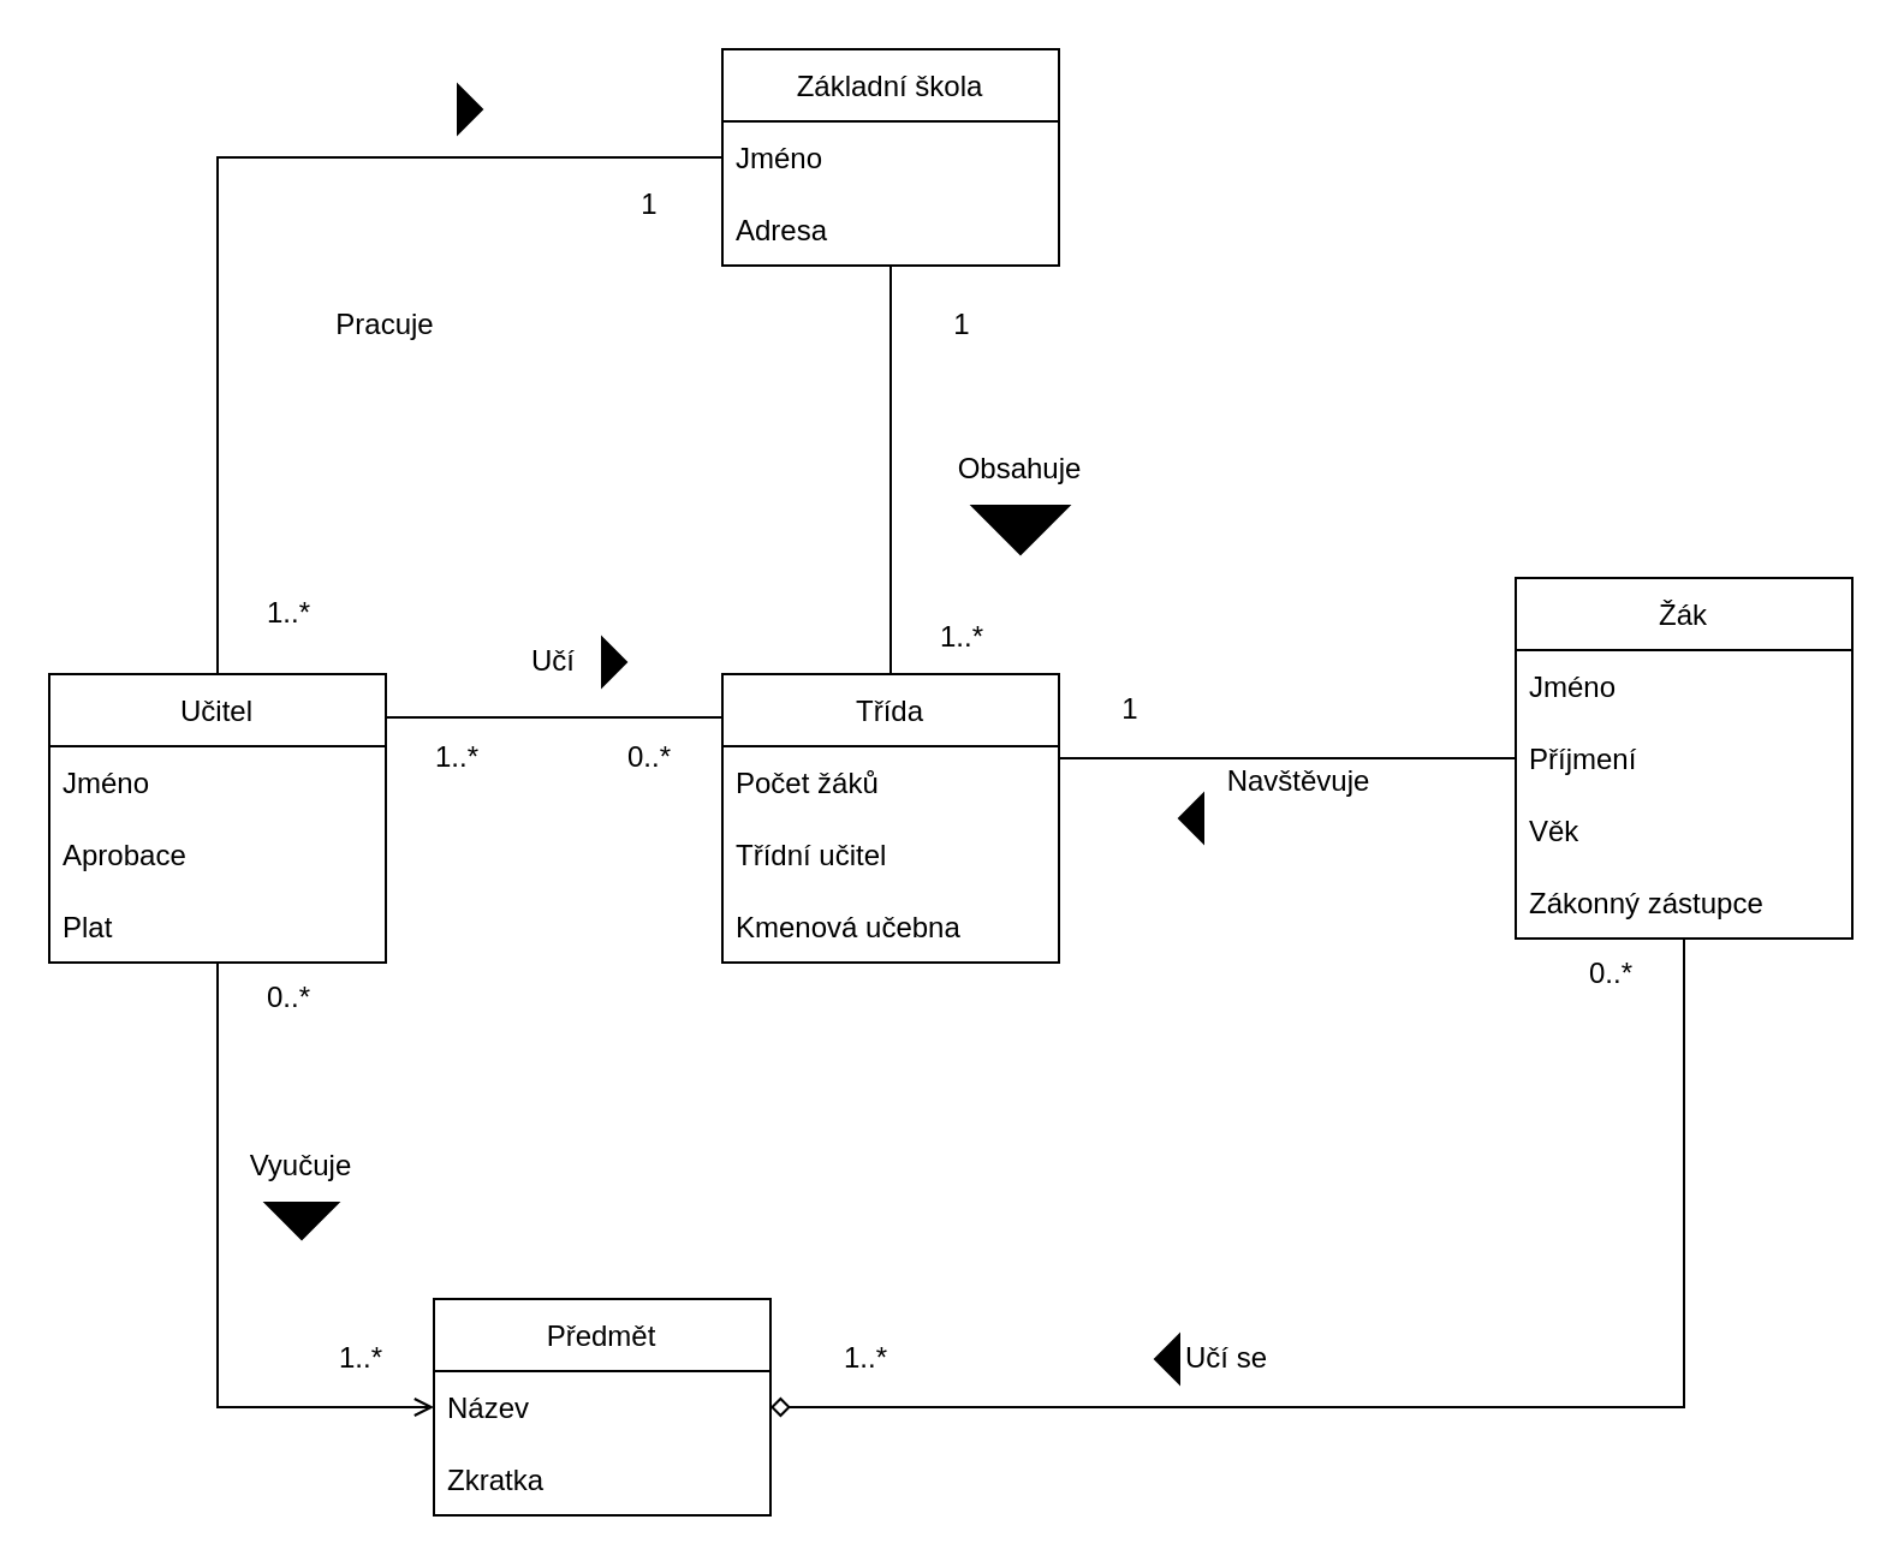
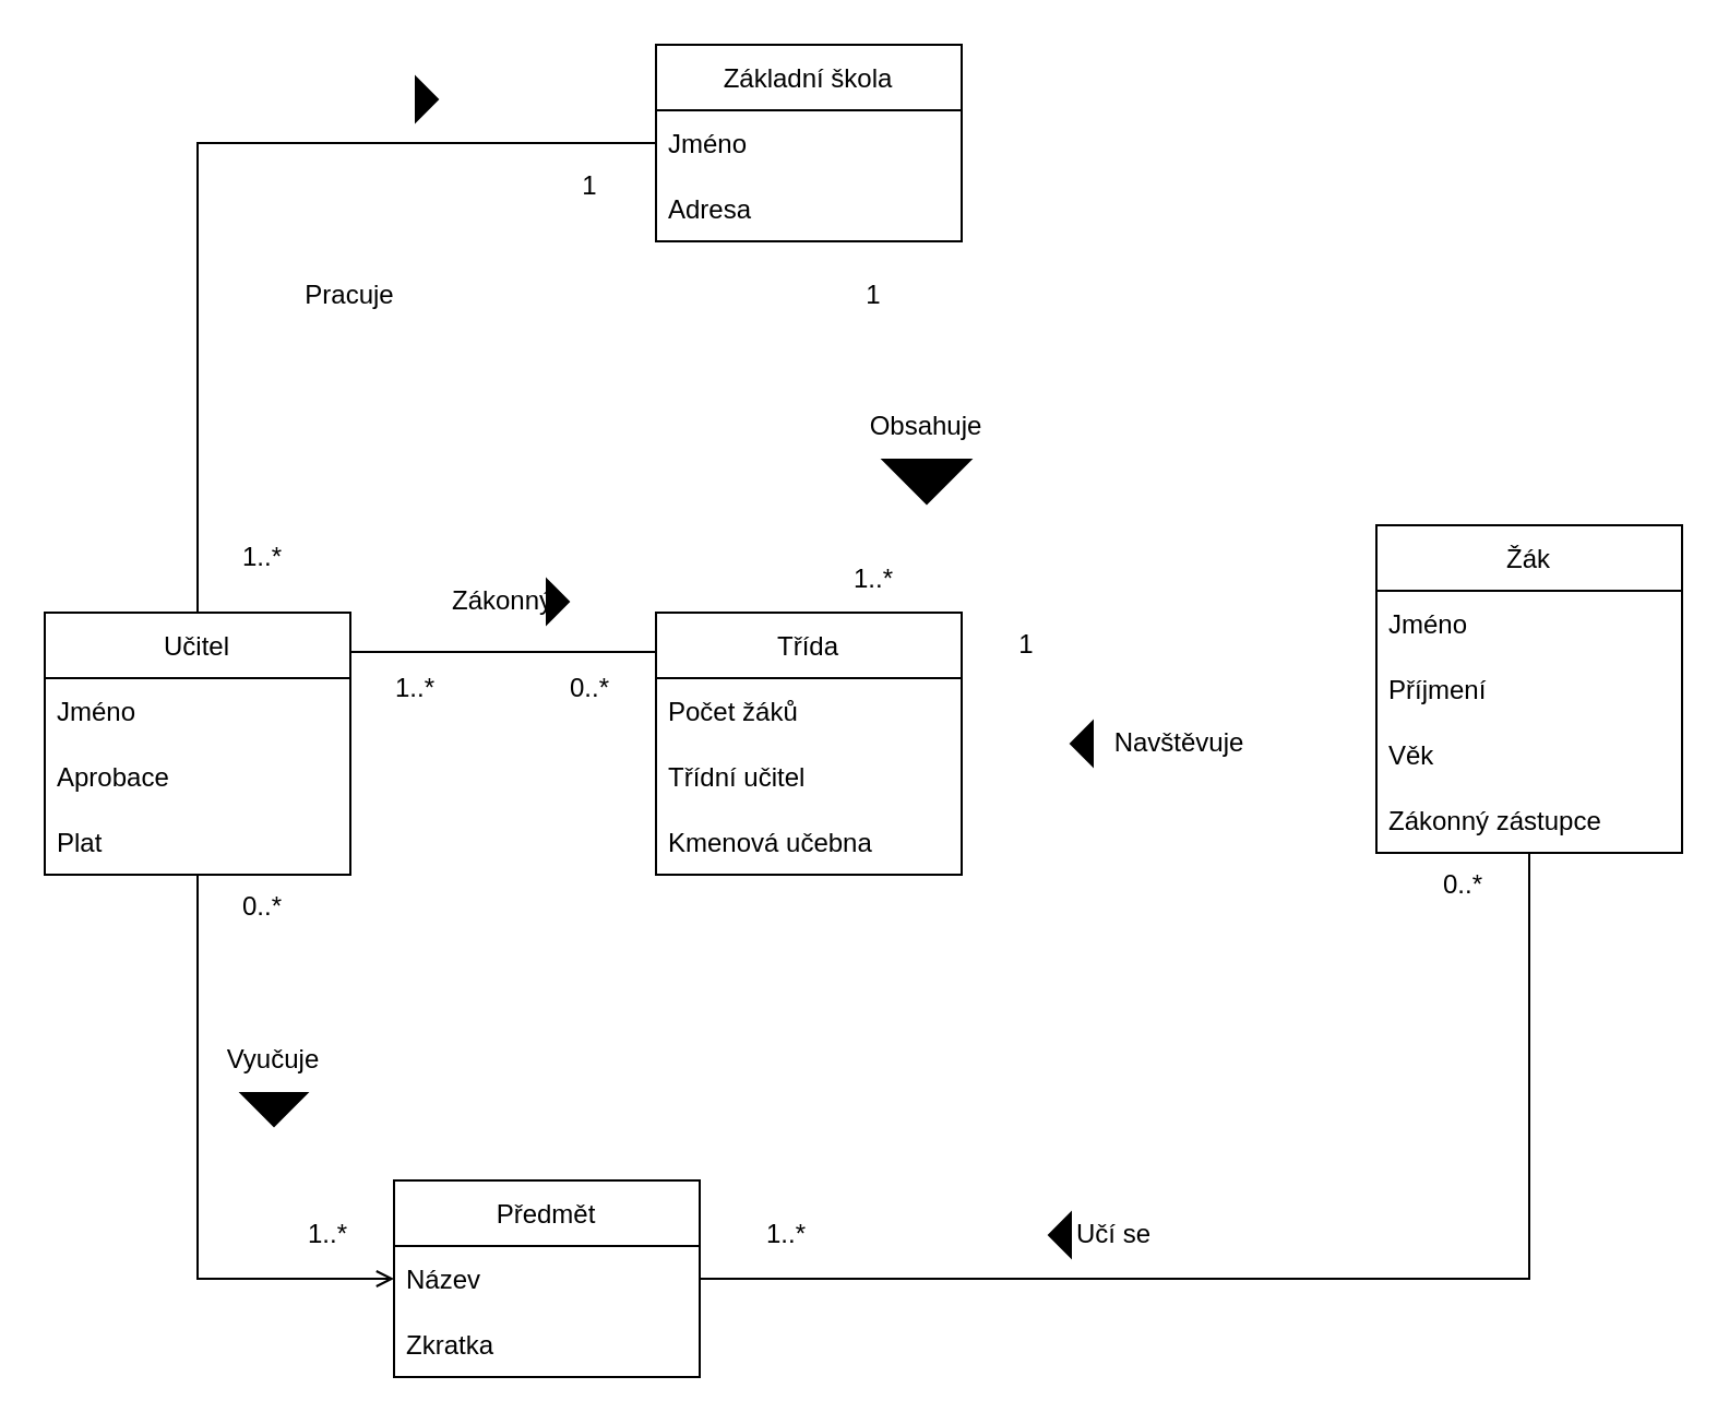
  <mxCell id="0" />
  <mxCell id="1" parent="0" />
  <mxCell id="2" value="Základní škola" style="swimlane;fontStyle=0;childLayout=stackLayout;horizontal=1;startSize=30;horizontalStack=0;resizeParent=1;resizeParentMax=0;resizeLast=0;collapsible=1;marginBottom=0;" vertex="1" parent="1"><mxGeometry x="300" y="20" width="140" height="90" as="geometry" /></mxCell>
  <mxCell id="3" value="Jméno" style="text;strokeColor=none;fillColor=none;align=left;verticalAlign=middle;spacingLeft=4;spacingRight=4;overflow=hidden;points=[[0,0.5],[1,0.5]];portConstraint=eastwest;rotatable=0;" vertex="1" parent="2"><mxGeometry y="30" width="140" height="30" as="geometry" /></mxCell>
  <mxCell id="4" value="Adresa" style="text;strokeColor=none;fillColor=none;align=left;verticalAlign=middle;spacingLeft=4;spacingRight=4;overflow=hidden;points=[[0,0.5],[1,0.5]];portConstraint=eastwest;rotatable=0;" vertex="1" parent="2"><mxGeometry y="60" width="140" height="30" as="geometry" /></mxCell>
- <mxCell id="5" style="edgeStyle=orthogonalEdgeStyle;rounded=0;orthogonalLoop=1;jettySize=auto;html=1;entryX=0.5;entryY=1;entryDx=0;entryDy=0;entryPerimeter=0;endArrow=none;endFill=0;" edge="1" parent="1" source="6" target="4"><mxGeometry relative="1" as="geometry" /></mxCell>
  <mxCell id="6" value="Třída" style="swimlane;fontStyle=0;childLayout=stackLayout;horizontal=1;startSize=30;horizontalStack=0;resizeParent=1;resizeParentMax=0;resizeLast=0;collapsible=1;marginBottom=0;" vertex="1" parent="1"><mxGeometry x="300" y="280" width="140" height="120" as="geometry" /></mxCell>
  <mxCell id="7" value="Počet žáků" style="text;strokeColor=none;fillColor=none;align=left;verticalAlign=middle;spacingLeft=4;spacingRight=4;overflow=hidden;points=[[0,0.5],[1,0.5]];portConstraint=eastwest;rotatable=0;" vertex="1" parent="6"><mxGeometry y="30" width="140" height="30" as="geometry" /></mxCell>
  <mxCell id="8" value="Třídní učitel" style="text;strokeColor=none;fillColor=none;align=left;verticalAlign=middle;spacingLeft=4;spacingRight=4;overflow=hidden;points=[[0,0.5],[1,0.5]];portConstraint=eastwest;rotatable=0;" vertex="1" parent="6"><mxGeometry y="60" width="140" height="30" as="geometry" /></mxCell>
  <mxCell id="9" value="Kmenová učebna" style="text;strokeColor=none;fillColor=none;align=left;verticalAlign=middle;spacingLeft=4;spacingRight=4;overflow=hidden;points=[[0,0.5],[1,0.5]];portConstraint=eastwest;rotatable=0;" vertex="1" parent="6"><mxGeometry y="90" width="140" height="30" as="geometry" /></mxCell>
- <mxCell id="10" style="edgeStyle=orthogonalEdgeStyle;rounded=0;orthogonalLoop=1;jettySize=auto;html=1;entryX=1;entryY=0.5;entryDx=0;entryDy=0;endArrow=diamond;endFill=0;" edge="1" parent="1" source="11" target="40"><mxGeometry relative="1" as="geometry" /></mxCell>
+ <mxCell id="10" style="edgeStyle=orthogonalEdgeStyle;rounded=0;orthogonalLoop=1;jettySize=auto;html=1;entryX=1;entryY=0.5;entryDx=0;entryDy=0;endArrow=none;endFill=0;" edge="1" parent="1" source="11" target="40"><mxGeometry relative="1" as="geometry" /></mxCell>
  <mxCell id="11" value="Žák" style="swimlane;fontStyle=0;childLayout=stackLayout;horizontal=1;startSize=30;horizontalStack=0;resizeParent=1;resizeParentMax=0;resizeLast=0;collapsible=1;marginBottom=0;" vertex="1" parent="1"><mxGeometry x="630" y="240" width="140" height="150" as="geometry" /></mxCell>
  <mxCell id="12" value="Jméno" style="text;strokeColor=none;fillColor=none;align=left;verticalAlign=middle;spacingLeft=4;spacingRight=4;overflow=hidden;points=[[0,0.5],[1,0.5]];portConstraint=eastwest;rotatable=0;" vertex="1" parent="11"><mxGeometry y="30" width="140" height="30" as="geometry" /></mxCell>
  <mxCell id="13" value="Příjmení" style="text;strokeColor=none;fillColor=none;align=left;verticalAlign=middle;spacingLeft=4;spacingRight=4;overflow=hidden;points=[[0,0.5],[1,0.5]];portConstraint=eastwest;rotatable=0;" vertex="1" parent="11"><mxGeometry y="60" width="140" height="30" as="geometry" /></mxCell>
  <mxCell id="14" value="Věk" style="text;strokeColor=none;fillColor=none;align=left;verticalAlign=middle;spacingLeft=4;spacingRight=4;overflow=hidden;points=[[0,0.5],[1,0.5]];portConstraint=eastwest;rotatable=0;" vertex="1" parent="11"><mxGeometry y="90" width="140" height="30" as="geometry" /></mxCell>
  <mxCell id="15" value="Zákonný zástupce" style="text;strokeColor=none;fillColor=none;align=left;verticalAlign=middle;spacingLeft=4;spacingRight=4;overflow=hidden;points=[[0,0.5],[1,0.5]];portConstraint=eastwest;rotatable=0;" vertex="1" parent="11"><mxGeometry y="120" width="140" height="30" as="geometry" /></mxCell>
  <mxCell id="16" style="edgeStyle=orthogonalEdgeStyle;rounded=0;orthogonalLoop=1;jettySize=auto;html=1;endArrow=none;endFill=0;" edge="1" parent="1" source="19"><mxGeometry relative="1" as="geometry"><mxPoint x="300" y="298" as="targetPoint" /><Array as="points"><mxPoint x="210" y="298" /><mxPoint x="210" y="298" /></Array></mxGeometry></mxCell>
  <mxCell id="17" style="edgeStyle=orthogonalEdgeStyle;rounded=0;orthogonalLoop=1;jettySize=auto;html=1;entryX=0;entryY=0.5;entryDx=0;entryDy=0;endArrow=none;endFill=0;" edge="1" parent="1" source="19" target="3"><mxGeometry relative="1" as="geometry" /></mxCell>
  <mxCell id="18" style="edgeStyle=orthogonalEdgeStyle;rounded=0;orthogonalLoop=1;jettySize=auto;html=1;entryX=0;entryY=0.5;entryDx=0;entryDy=0;endArrow=open;endFill=0;" edge="1" parent="1" source="19" target="40"><mxGeometry relative="1" as="geometry" /></mxCell>
  <mxCell id="19" value="Učitel" style="swimlane;fontStyle=0;childLayout=stackLayout;horizontal=1;startSize=30;horizontalStack=0;resizeParent=1;resizeParentMax=0;resizeLast=0;collapsible=1;marginBottom=0;" vertex="1" parent="1"><mxGeometry x="20" y="280" width="140" height="120" as="geometry" /></mxCell>
  <mxCell id="20" value="Jméno" style="text;strokeColor=none;fillColor=none;align=left;verticalAlign=middle;spacingLeft=4;spacingRight=4;overflow=hidden;points=[[0,0.5],[1,0.5]];portConstraint=eastwest;rotatable=0;" vertex="1" parent="19"><mxGeometry y="30" width="140" height="30" as="geometry" /></mxCell>
  <mxCell id="21" value="Aprobace" style="text;strokeColor=none;fillColor=none;align=left;verticalAlign=middle;spacingLeft=4;spacingRight=4;overflow=hidden;points=[[0,0.5],[1,0.5]];portConstraint=eastwest;rotatable=0;" vertex="1" parent="19"><mxGeometry y="60" width="140" height="30" as="geometry" /></mxCell>
  <mxCell id="22" value="Plat" style="text;strokeColor=none;fillColor=none;align=left;verticalAlign=middle;spacingLeft=4;spacingRight=4;overflow=hidden;points=[[0,0.5],[1,0.5]];portConstraint=eastwest;rotatable=0;" vertex="1" parent="19"><mxGeometry y="90" width="140" height="30" as="geometry" /></mxCell>
  <mxCell id="23" value="1" style="text;html=1;strokeColor=none;fillColor=none;align=center;verticalAlign=middle;whiteSpace=wrap;rounded=0;" vertex="1" parent="1"><mxGeometry x="370" y="120" width="60" height="30" as="geometry" /></mxCell>
  <mxCell id="24" value="1..*" style="text;html=1;strokeColor=none;fillColor=none;align=center;verticalAlign=middle;whiteSpace=wrap;rounded=0;" vertex="1" parent="1"><mxGeometry x="370" y="250" width="60" height="30" as="geometry" /></mxCell>
  <mxCell id="25" value="Obsahuje" style="text;html=1;strokeColor=none;fillColor=none;align=center;verticalAlign=middle;whiteSpace=wrap;rounded=0;" vertex="1" parent="1"><mxGeometry x="394" y="180" width="60" height="30" as="geometry" /></mxCell>
  <mxCell id="26" value="" style="triangle;whiteSpace=wrap;html=1;rotation=90;fillColor=#000000;" vertex="1" parent="1"><mxGeometry x="414" y="200" width="20" height="40" as="geometry" /></mxCell>
- <mxCell id="27" style="edgeStyle=orthogonalEdgeStyle;rounded=0;orthogonalLoop=1;jettySize=auto;html=1;exitX=0;exitY=0.5;exitDx=0;exitDy=0;endArrow=none;endFill=0;entryX=1;entryY=0;entryDx=0;entryDy=0;entryPerimeter=0;" edge="1" parent="1" source="13" target="8"><mxGeometry relative="1" as="geometry"><mxPoint x="450" y="340" as="targetPoint" /></mxGeometry></mxCell>
- <mxCell id="28" value="Navštěvuje" style="text;html=1;strokeColor=none;fillColor=none;align=center;verticalAlign=middle;whiteSpace=wrap;rounded=0;" vertex="1" parent="1"><mxGeometry x="510" y="310" width="60" height="30" as="geometry" /></mxCell>
+ <mxCell id="28" value="Navštěvuje" style="text;html=1;strokeColor=none;fillColor=none;align=center;verticalAlign=middle;whiteSpace=wrap;rounded=0;" vertex="1" parent="1"><mxGeometry x="510" y="325" width="60" height="30" as="geometry" /></mxCell>
  <mxCell id="29" value="" style="triangle;whiteSpace=wrap;html=1;rotation=-180;fillColor=#000000;" vertex="1" parent="1"><mxGeometry x="490" y="330" width="10" height="20" as="geometry" /></mxCell>
  <mxCell id="30" value="1" style="text;html=1;strokeColor=none;fillColor=none;align=center;verticalAlign=middle;whiteSpace=wrap;rounded=0;" vertex="1" parent="1"><mxGeometry x="440" y="280" width="60" height="30" as="geometry" /></mxCell>
- <mxCell id="31" value="Učí" style="text;html=1;strokeColor=none;fillColor=none;align=center;verticalAlign=middle;whiteSpace=wrap;rounded=0;" vertex="1" parent="1"><mxGeometry x="200" y="260" width="60" height="30" as="geometry" /></mxCell>
+ <mxCell id="31" value="Zákonný" style="text;html=1;strokeColor=none;fillColor=none;align=center;verticalAlign=middle;whiteSpace=wrap;rounded=0;" vertex="1" parent="1"><mxGeometry x="200" y="260" width="60" height="30" as="geometry" /></mxCell>
  <mxCell id="32" value="" style="triangle;whiteSpace=wrap;html=1;rotation=0;fillColor=#000000;" vertex="1" parent="1"><mxGeometry x="250" y="265" width="10" height="20" as="geometry" /></mxCell>
  <mxCell id="33" value="0..*" style="text;html=1;strokeColor=none;fillColor=none;align=center;verticalAlign=middle;whiteSpace=wrap;rounded=0;" vertex="1" parent="1"><mxGeometry x="240" y="300" width="60" height="30" as="geometry" /></mxCell>
  <mxCell id="34" value="1..*" style="text;html=1;strokeColor=none;fillColor=none;align=center;verticalAlign=middle;whiteSpace=wrap;rounded=0;" vertex="1" parent="1"><mxGeometry x="160" y="300" width="60" height="30" as="geometry" /></mxCell>
  <mxCell id="35" value="Pracuje" style="text;html=1;strokeColor=none;fillColor=none;align=center;verticalAlign=middle;whiteSpace=wrap;rounded=0;" vertex="1" parent="1"><mxGeometry x="130" y="120" width="60" height="30" as="geometry" /></mxCell>
  <mxCell id="36" value="" style="triangle;whiteSpace=wrap;html=1;rotation=0;fillColor=#000000;" vertex="1" parent="1"><mxGeometry x="190" y="35" width="10" height="20" as="geometry" /></mxCell>
  <mxCell id="37" value="1..*" style="text;html=1;strokeColor=none;fillColor=none;align=center;verticalAlign=middle;whiteSpace=wrap;rounded=0;" vertex="1" parent="1"><mxGeometry x="90" y="240" width="60" height="30" as="geometry" /></mxCell>
  <mxCell id="38" value="1" style="text;html=1;strokeColor=none;fillColor=none;align=center;verticalAlign=middle;whiteSpace=wrap;rounded=0;" vertex="1" parent="1"><mxGeometry x="240" y="70" width="60" height="30" as="geometry" /></mxCell>
  <mxCell id="39" value="Předmět" style="swimlane;fontStyle=0;childLayout=stackLayout;horizontal=1;startSize=30;horizontalStack=0;resizeParent=1;resizeParentMax=0;resizeLast=0;collapsible=1;marginBottom=0;fillColor=none;" vertex="1" parent="1"><mxGeometry x="180" y="540" width="140" height="90" as="geometry" /></mxCell>
  <mxCell id="40" value="Název" style="text;strokeColor=none;fillColor=none;align=left;verticalAlign=middle;spacingLeft=4;spacingRight=4;overflow=hidden;points=[[0,0.5],[1,0.5]];portConstraint=eastwest;rotatable=0;" vertex="1" parent="39"><mxGeometry y="30" width="140" height="30" as="geometry" /></mxCell>
  <mxCell id="41" value="Zkratka" style="text;strokeColor=none;fillColor=none;align=left;verticalAlign=middle;spacingLeft=4;spacingRight=4;overflow=hidden;points=[[0,0.5],[1,0.5]];portConstraint=eastwest;rotatable=0;" vertex="1" parent="39"><mxGeometry y="60" width="140" height="30" as="geometry" /></mxCell>
  <mxCell id="42" value="0..*" style="text;html=1;strokeColor=none;fillColor=none;align=center;verticalAlign=middle;whiteSpace=wrap;rounded=0;" vertex="1" parent="1"><mxGeometry x="90" y="400" width="60" height="30" as="geometry" /></mxCell>
  <mxCell id="43" value="1..*" style="text;html=1;strokeColor=none;fillColor=none;align=center;verticalAlign=middle;whiteSpace=wrap;rounded=0;" vertex="1" parent="1"><mxGeometry x="120" y="550" width="60" height="30" as="geometry" /></mxCell>
  <mxCell id="44" value="Vyučuje" style="text;html=1;strokeColor=none;fillColor=none;align=center;verticalAlign=middle;whiteSpace=wrap;rounded=0;" vertex="1" parent="1"><mxGeometry x="95" y="470" width="60" height="30" as="geometry" /></mxCell>
  <mxCell id="45" value="" style="triangle;whiteSpace=wrap;html=1;rotation=90;fillColor=#000000;" vertex="1" parent="1"><mxGeometry x="117.5" y="492.5" width="15" height="30" as="geometry" /></mxCell>
  <mxCell id="46" style="edgeStyle=orthogonalEdgeStyle;rounded=0;orthogonalLoop=1;jettySize=auto;html=1;exitX=0.5;exitY=0;exitDx=0;exitDy=0;entryX=0;entryY=0.25;entryDx=0;entryDy=0;endArrow=none;endFill=0;" edge="1" parent="1" source="45" target="45"><mxGeometry relative="1" as="geometry" /></mxCell>
  <mxCell id="47" value="Učí se" style="text;html=1;strokeColor=none;fillColor=none;align=center;verticalAlign=middle;whiteSpace=wrap;rounded=0;" vertex="1" parent="1"><mxGeometry x="480" y="550" width="60" height="30" as="geometry" /></mxCell>
  <mxCell id="48" value="1..*" style="text;html=1;strokeColor=none;fillColor=none;align=center;verticalAlign=middle;whiteSpace=wrap;rounded=0;" vertex="1" parent="1"><mxGeometry x="330" y="550" width="60" height="30" as="geometry" /></mxCell>
  <mxCell id="49" value="0..*" style="text;html=1;strokeColor=none;fillColor=none;align=center;verticalAlign=middle;whiteSpace=wrap;rounded=0;" vertex="1" parent="1"><mxGeometry x="640" y="390" width="60" height="30" as="geometry" /></mxCell>
  <mxCell id="50" value="" style="triangle;whiteSpace=wrap;html=1;rotation=-180;fillColor=#000000;" vertex="1" parent="1"><mxGeometry x="480" y="555" width="10" height="20" as="geometry" /></mxCell>
